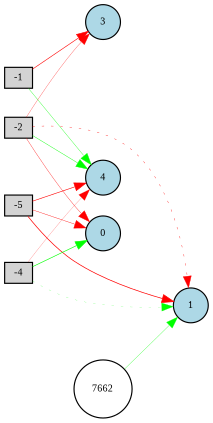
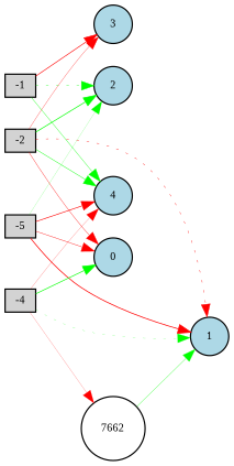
  digraph {
    fontname="Liberation Serif"
    rankdir=LR
    node [fillcolor=lightblue fontname="Liberation Serif" fontsize=9 shape=circle style=filled]
    edge [color=red fontname="Liberation Serif" style=solid]
    -1 [fillcolor=lightgray height=0.2 shape=box width=0.2]
+   2 [height=0.2 width=0.2]
    3 [height=0.2 width=0.2]
    4 [height=0.2 width=0.2]
    -2 [fillcolor=lightgray height=0.2 shape=box width=0.2]
    0 [height=0.2 width=0.2]
    1 [height=0.2 width=0.2]
    n8 [fillcolor=lightgray height=0.2 label=-5 shape=box width=0.2]
    -4 [fillcolor=lightgray height=0.2 shape=box width=0.2]
    n10 [fillcolor=white height=0.2 label=7662 width=0.2]
+   -1 -> 2 [color=green penwidth=0.2841034025052543 style=dotted]
    -1 -> 3 [penwidth=0.5017125632738304]
    -1 -> 4 [color=green penwidth=0.2814386502632368]
+   -2 -> 2 [color=green penwidth=0.5554326960288776]
    -2 -> 3 [penwidth=0.21675632142646667]
    -2 -> 4 [color=green penwidth=0.3460578773415948]
    -2 -> 0 [penwidth=0.2796418325302078]
    -2 -> 1 [penwidth=0.29797683755863275 style=dotted]
+   n8 -> 2 [color=green penwidth=0.10880842001985246]
    n8 -> 4 [penwidth=0.5044066916726242]
    n8 -> 0 [penwidth=0.3208665442938674]
    n8 -> 1 [penwidth=0.6058406535321822]
    -4 -> 4 [penwidth=0.1418196249113079]
    -4 -> 0 [color=green penwidth=0.5302892742923306]
    -4 -> 1 [color=green penwidth=0.1444254347682886 style=dotted]
+   -4 -> n10 [penwidth=0.13141604330438983]
    n10 -> 1 [color=green penwidth=0.23852837146401049]
  }
